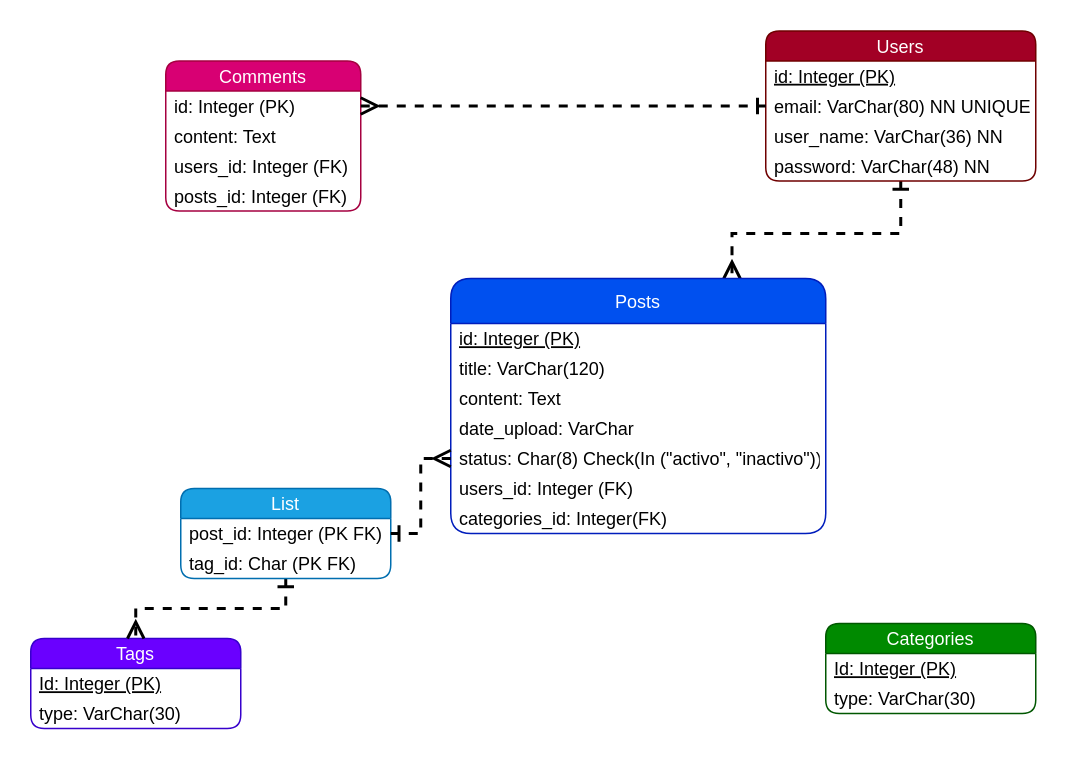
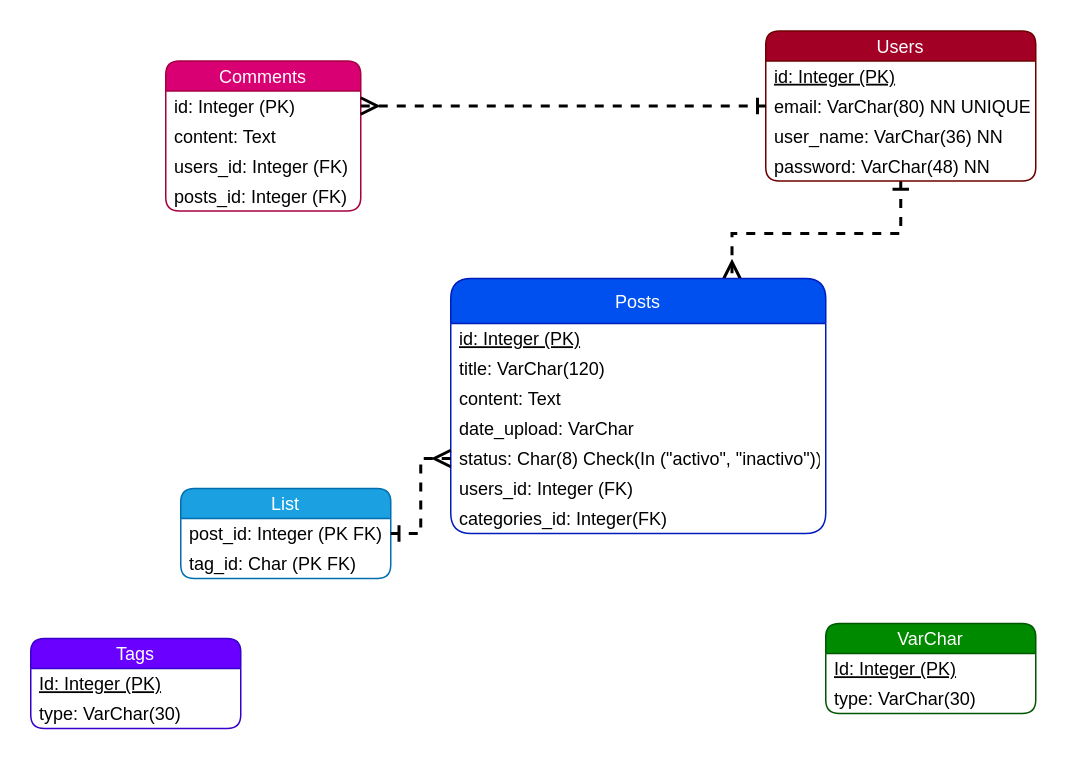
  <mxCell id="0" />
  <mxCell id="1" parent="0" />
  <mxCell id="2" value="Comments" style="swimlane;fontStyle=0;childLayout=stackLayout;horizontal=1;startSize=20;horizontalStack=0;resizeParent=1;resizeParentMax=0;resizeLast=0;collapsible=1;marginBottom=0;rounded=1;shadow=0;glass=0;sketch=0;strokeColor=#A50040;strokeWidth=1;fillColor=#d80073;fontColor=#ffffff;" vertex="1" parent="1"><mxGeometry x="110" y="40" width="130" height="100" as="geometry"><mxRectangle x="-730" y="-1010" width="50" height="20" as="alternateBounds" /></mxGeometry></mxCell>
  <mxCell id="3" value="id: Integer (PK)" style="text;strokeColor=none;fillColor=none;align=left;verticalAlign=middle;spacingLeft=4;spacingRight=4;overflow=hidden;points=[[0,0.5],[1,0.5]];portConstraint=eastwest;rotatable=0;rounded=1;shadow=0;glass=0;sketch=0;" vertex="1" parent="2"><mxGeometry y="20" width="130" height="20" as="geometry" /></mxCell>
  <mxCell id="4" value="content: Text" style="text;strokeColor=none;fillColor=none;align=left;verticalAlign=middle;spacingLeft=4;spacingRight=4;overflow=hidden;points=[[0,0.5],[1,0.5]];portConstraint=eastwest;rotatable=0;rounded=1;shadow=0;glass=0;sketch=0;" vertex="1" parent="2"><mxGeometry y="40" width="130" height="20" as="geometry" /></mxCell>
  <mxCell id="5" value="users_id: Integer (FK)" style="text;strokeColor=none;fillColor=none;align=left;verticalAlign=middle;spacingLeft=4;spacingRight=4;overflow=hidden;points=[[0,0.5],[1,0.5]];portConstraint=eastwest;rotatable=0;rounded=1;shadow=0;glass=0;sketch=0;" vertex="1" parent="2"><mxGeometry y="60" width="130" height="20" as="geometry" /></mxCell>
  <mxCell id="6" value="posts_id: Integer (FK)" style="text;strokeColor=none;fillColor=none;align=left;verticalAlign=middle;spacingLeft=4;spacingRight=4;overflow=hidden;points=[[0,0.5],[1,0.5]];portConstraint=eastwest;rotatable=0;rounded=1;shadow=0;glass=0;sketch=0;" vertex="1" parent="2"><mxGeometry y="80" width="130" height="20" as="geometry" /></mxCell>
  <mxCell id="7" style="edgeStyle=orthogonalEdgeStyle;rounded=0;orthogonalLoop=1;jettySize=auto;html=1;dashed=1;startArrow=ERone;startFill=0;endArrow=ERmany;endFill=0;startSize=8;endSize=8;strokeWidth=2;entryX=0.75;entryY=0;entryDx=0;entryDy=0;" edge="1" parent="1" source="8" target="14"><mxGeometry relative="1" as="geometry"><Array as="points"><mxPoint x="600" y="155" /><mxPoint x="488" y="155" /></Array></mxGeometry></mxCell>
  <mxCell id="8" value="Users" style="swimlane;fontStyle=0;childLayout=stackLayout;horizontal=1;startSize=20;horizontalStack=0;resizeParent=1;resizeParentMax=0;resizeLast=0;collapsible=1;marginBottom=0;rounded=1;shadow=0;glass=0;sketch=0;strokeColor=#6F0000;strokeWidth=1;fillColor=#a20025;fontColor=#ffffff;" vertex="1" parent="1"><mxGeometry x="510" y="20" width="180" height="100" as="geometry" /></mxCell>
  <mxCell id="9" value="id: Integer (PK)" style="text;strokeColor=none;fillColor=none;align=left;verticalAlign=middle;spacingLeft=4;spacingRight=4;overflow=hidden;points=[[0,0.5],[1,0.5]];portConstraint=eastwest;rotatable=0;rounded=1;shadow=0;glass=0;sketch=0;fontStyle=4" vertex="1" parent="8"><mxGeometry y="20" width="180" height="20" as="geometry" /></mxCell>
  <mxCell id="10" value="email: VarChar(80) NN UNIQUE" style="text;strokeColor=none;fillColor=none;align=left;verticalAlign=middle;spacingLeft=4;spacingRight=4;overflow=hidden;points=[[0,0.5],[1,0.5]];portConstraint=eastwest;rotatable=0;rounded=1;shadow=0;glass=0;sketch=0;" vertex="1" parent="8"><mxGeometry y="40" width="180" height="20" as="geometry" /></mxCell>
  <mxCell id="11" value="user_name: VarChar(36) NN" style="text;strokeColor=none;fillColor=none;align=left;verticalAlign=middle;spacingLeft=4;spacingRight=4;overflow=hidden;points=[[0,0.5],[1,0.5]];portConstraint=eastwest;rotatable=0;rounded=1;shadow=0;glass=0;sketch=0;" vertex="1" parent="8"><mxGeometry y="60" width="180" height="20" as="geometry" /></mxCell>
  <mxCell id="12" value="password: VarChar(48) NN" style="text;strokeColor=none;fillColor=none;align=left;verticalAlign=middle;spacingLeft=4;spacingRight=4;overflow=hidden;points=[[0,0.5],[1,0.5]];portConstraint=eastwest;rotatable=0;rounded=1;shadow=0;glass=0;sketch=0;" vertex="1" parent="8"><mxGeometry y="80" width="180" height="20" as="geometry" /></mxCell>
  <mxCell id="13" style="edgeStyle=orthogonalEdgeStyle;rounded=0;orthogonalLoop=1;jettySize=auto;html=1;entryX=1;entryY=0.5;entryDx=0;entryDy=0;startArrow=ERone;startFill=0;endArrow=ERmany;endFill=0;startSize=8;endSize=8;strokeWidth=2;dashed=1;" edge="1" parent="1" source="10" target="3"><mxGeometry relative="1" as="geometry" /></mxCell>
  <mxCell id="14" value="Posts" style="swimlane;fontStyle=0;childLayout=stackLayout;horizontal=1;startSize=30;horizontalStack=0;resizeParent=1;resizeParentMax=0;resizeLast=0;collapsible=1;marginBottom=0;rounded=1;shadow=0;glass=0;sketch=0;strokeColor=#001DBC;strokeWidth=1;fillColor=#0050ef;fontColor=#ffffff;" vertex="1" parent="1"><mxGeometry x="300" y="185" width="250" height="170" as="geometry" /></mxCell>
  <mxCell id="15" value="id: Integer (PK)" style="text;strokeColor=none;fillColor=none;align=left;verticalAlign=middle;spacingLeft=4;spacingRight=4;overflow=hidden;points=[[0,0.5],[1,0.5]];portConstraint=eastwest;rotatable=0;rounded=1;shadow=0;glass=0;sketch=0;fontStyle=4" vertex="1" parent="14"><mxGeometry y="30" width="250" height="20" as="geometry" /></mxCell>
  <mxCell id="16" value="title: VarChar(120)" style="text;strokeColor=none;fillColor=none;align=left;verticalAlign=middle;spacingLeft=4;spacingRight=4;overflow=hidden;points=[[0,0.5],[1,0.5]];portConstraint=eastwest;rotatable=0;rounded=1;shadow=0;glass=0;sketch=0;fontStyle=0" vertex="1" parent="14"><mxGeometry y="50" width="250" height="20" as="geometry" /></mxCell>
  <mxCell id="17" value="content: Text" style="text;strokeColor=none;fillColor=none;align=left;verticalAlign=middle;spacingLeft=4;spacingRight=4;overflow=hidden;points=[[0,0.5],[1,0.5]];portConstraint=eastwest;rotatable=0;rounded=1;shadow=0;glass=0;sketch=0;fontStyle=0" vertex="1" parent="14"><mxGeometry y="70" width="250" height="20" as="geometry" /></mxCell>
  <mxCell id="18" value="date_upload: VarChar" style="text;strokeColor=none;fillColor=none;align=left;verticalAlign=middle;spacingLeft=4;spacingRight=4;overflow=hidden;points=[[0,0.5],[1,0.5]];portConstraint=eastwest;rotatable=0;rounded=1;shadow=0;glass=0;sketch=0;fontStyle=0" vertex="1" parent="14"><mxGeometry y="90" width="250" height="20" as="geometry" /></mxCell>
  <mxCell id="19" value="status: Char(8) Check(In (&quot;activo&quot;, &quot;inactivo&quot;))" style="text;strokeColor=none;fillColor=none;align=left;verticalAlign=middle;spacingLeft=4;spacingRight=4;overflow=hidden;points=[[0,0.5],[1,0.5]];portConstraint=eastwest;rotatable=0;rounded=1;shadow=0;glass=0;sketch=0;fontStyle=0" vertex="1" parent="14"><mxGeometry y="110" width="250" height="20" as="geometry" /></mxCell>
  <mxCell id="20" value="users_id: Integer (FK)" style="text;strokeColor=none;fillColor=none;align=left;verticalAlign=middle;spacingLeft=4;spacingRight=4;overflow=hidden;points=[[0,0.5],[1,0.5]];portConstraint=eastwest;rotatable=0;rounded=1;shadow=0;glass=0;sketch=0;" vertex="1" parent="14"><mxGeometry y="130" width="250" height="20" as="geometry" /></mxCell>
  <mxCell id="21" value="categories_id: Integer(FK)" style="text;strokeColor=none;fillColor=none;align=left;verticalAlign=middle;spacingLeft=4;spacingRight=4;overflow=hidden;points=[[0,0.5],[1,0.5]];portConstraint=eastwest;rotatable=0;rounded=1;shadow=0;glass=0;sketch=0;" vertex="1" parent="14"><mxGeometry y="150" width="250" height="20" as="geometry" /></mxCell>
- <mxCell id="22" value="Categories" style="swimlane;fontStyle=0;childLayout=stackLayout;horizontal=1;startSize=20;horizontalStack=0;resizeParent=1;resizeParentMax=0;resizeLast=0;collapsible=1;marginBottom=0;rounded=1;shadow=0;glass=0;sketch=0;strokeColor=#005700;strokeWidth=1;fillColor=#008a00;fontColor=#ffffff;" vertex="1" parent="1"><mxGeometry x="550" y="415" width="140" height="60" as="geometry" /></mxCell>
+ <mxCell id="22" value="VarChar" style="swimlane;fontStyle=0;childLayout=stackLayout;horizontal=1;startSize=20;horizontalStack=0;resizeParent=1;resizeParentMax=0;resizeLast=0;collapsible=1;marginBottom=0;rounded=1;shadow=0;glass=0;sketch=0;strokeColor=#005700;strokeWidth=1;fillColor=#008a00;fontColor=#ffffff;" vertex="1" parent="1"><mxGeometry x="550" y="415" width="140" height="60" as="geometry" /></mxCell>
  <mxCell id="23" value="Id: Integer (PK)" style="text;strokeColor=none;fillColor=none;align=left;verticalAlign=middle;spacingLeft=4;spacingRight=4;overflow=hidden;points=[[0,0.5],[1,0.5]];portConstraint=eastwest;rotatable=0;rounded=1;shadow=0;glass=0;sketch=0;fontStyle=4" vertex="1" parent="22"><mxGeometry y="20" width="140" height="20" as="geometry" /></mxCell>
  <mxCell id="24" value="type: VarChar(30)" style="text;strokeColor=none;fillColor=none;align=left;verticalAlign=middle;spacingLeft=4;spacingRight=4;overflow=hidden;points=[[0,0.5],[1,0.5]];portConstraint=eastwest;rotatable=0;rounded=1;shadow=0;glass=0;sketch=0;" vertex="1" parent="22"><mxGeometry y="40" width="140" height="20" as="geometry" /></mxCell>
  <mxCell id="25" value="Tags" style="swimlane;fontStyle=0;childLayout=stackLayout;horizontal=1;startSize=20;horizontalStack=0;resizeParent=1;resizeParentMax=0;resizeLast=0;collapsible=1;marginBottom=0;rounded=1;shadow=0;glass=0;sketch=0;strokeColor=#3700CC;strokeWidth=1;fillColor=#6a00ff;fontColor=#ffffff;" vertex="1" parent="1"><mxGeometry x="20" y="425" width="140" height="60" as="geometry" /></mxCell>
  <mxCell id="26" value="Id: Integer (PK)" style="text;strokeColor=none;fillColor=none;align=left;verticalAlign=middle;spacingLeft=4;spacingRight=4;overflow=hidden;points=[[0,0.5],[1,0.5]];portConstraint=eastwest;rotatable=0;rounded=1;shadow=0;glass=0;sketch=0;fontStyle=4" vertex="1" parent="25"><mxGeometry y="20" width="140" height="20" as="geometry" /></mxCell>
  <mxCell id="27" value="type: VarChar(30)" style="text;strokeColor=none;fillColor=none;align=left;verticalAlign=middle;spacingLeft=4;spacingRight=4;overflow=hidden;points=[[0,0.5],[1,0.5]];portConstraint=eastwest;rotatable=0;rounded=1;shadow=0;glass=0;sketch=0;" vertex="1" parent="25"><mxGeometry y="40" width="140" height="20" as="geometry" /></mxCell>
- <mxCell id="28" style="edgeStyle=orthogonalEdgeStyle;rounded=0;orthogonalLoop=1;jettySize=auto;html=1;entryX=0.5;entryY=0;entryDx=0;entryDy=0;dashed=1;startArrow=ERone;startFill=0;endArrow=ERmany;endFill=0;startSize=8;endSize=8;strokeWidth=2;" edge="1" parent="1" source="29" target="25"><mxGeometry relative="1" as="geometry" /></mxCell>
  <mxCell id="29" value="List" style="swimlane;fontStyle=0;childLayout=stackLayout;horizontal=1;startSize=20;horizontalStack=0;resizeParent=1;resizeParentMax=0;resizeLast=0;collapsible=1;marginBottom=0;rounded=1;shadow=0;glass=0;sketch=0;strokeColor=#006EAF;strokeWidth=1;fillColor=#1ba1e2;fontColor=#ffffff;" vertex="1" parent="1"><mxGeometry x="120" y="325" width="140" height="60" as="geometry" /></mxCell>
  <mxCell id="30" value="post_id: Integer (PK FK)" style="text;strokeColor=none;fillColor=none;align=left;verticalAlign=middle;spacingLeft=4;spacingRight=4;overflow=hidden;points=[[0,0.5],[1,0.5]];portConstraint=eastwest;rotatable=0;rounded=1;shadow=0;glass=0;sketch=0;" vertex="1" parent="29"><mxGeometry y="20" width="140" height="20" as="geometry" /></mxCell>
  <mxCell id="31" value="tag_id: Char (PK FK)" style="text;strokeColor=none;fillColor=none;align=left;verticalAlign=middle;spacingLeft=4;spacingRight=4;overflow=hidden;points=[[0,0.5],[1,0.5]];portConstraint=eastwest;rotatable=0;rounded=1;shadow=0;glass=0;sketch=0;" vertex="1" parent="29"><mxGeometry y="40" width="140" height="20" as="geometry" /></mxCell>
  <mxCell id="32" style="edgeStyle=orthogonalEdgeStyle;rounded=0;orthogonalLoop=1;jettySize=auto;html=1;entryX=0;entryY=0.5;entryDx=0;entryDy=0;dashed=1;startArrow=ERone;startFill=0;endArrow=ERmany;endFill=0;startSize=8;endSize=8;strokeWidth=2;" edge="1" parent="1" source="30" target="19"><mxGeometry relative="1" as="geometry" /></mxCell>
